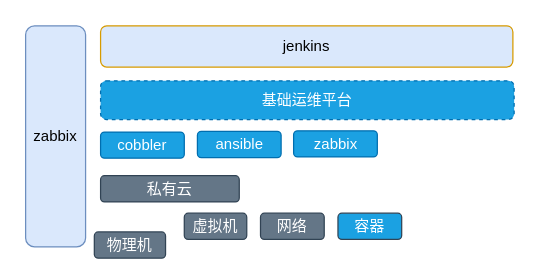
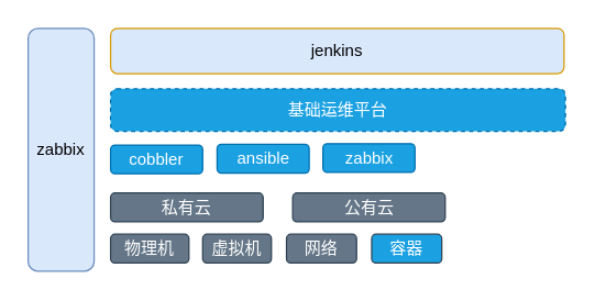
  <mxCell id="0" />
  <mxCell id="1" parent="0" />
  <mxCell id="2" value="私有云" style="rounded=1;whiteSpace=wrap;html=1;fillColor=#647687;strokeColor=#314354;fontColor=#ffffff;" vertex="1" parent="1"><mxGeometry x="80" y="140" width="111" height="21" as="geometry" /></mxCell>
  <mxCell id="3" value="基础运维平台" style="rounded=1;whiteSpace=wrap;html=1;fillColor=#1ba1e2;strokeColor=#006EAF;fontColor=#ffffff;dashed=1;" vertex="1" parent="1"><mxGeometry x="80" y="64" width="331" height="31" as="geometry" /></mxCell>
  <mxCell id="4" value="cobbler" style="rounded=1;whiteSpace=wrap;html=1;fillColor=#1ba1e2;strokeColor=#006EAF;fontColor=#ffffff;" vertex="1" parent="1"><mxGeometry x="80" y="105" width="67" height="21" as="geometry" /></mxCell>
  <mxCell id="5" value="ansible" style="rounded=1;whiteSpace=wrap;html=1;fillColor=#1ba1e2;strokeColor=#006EAF;fontColor=#ffffff;" vertex="1" parent="1"><mxGeometry x="157.5" y="104.5" width="67" height="21" as="geometry" /></mxCell>
  <mxCell id="6" value="zabbix" style="rounded=1;whiteSpace=wrap;html=1;fillColor=#1ba1e2;strokeColor=#006EAF;fontColor=#ffffff;" vertex="1" parent="1"><mxGeometry x="234.5" y="104" width="67" height="21" as="geometry" /></mxCell>
- <mxCell id="8" value="物理机" style="rounded=1;whiteSpace=wrap;html=1;fillColor=#647687;strokeColor=#314354;fontColor=#ffffff;" vertex="1" parent="1"><mxGeometry x="75" y="185" width="57" height="21" as="geometry" /></mxCell>
+ <mxCell id="7" value="公有云" style="rounded=1;whiteSpace=wrap;html=1;fillColor=#647687;strokeColor=#314354;fontColor=#ffffff;" vertex="1" parent="1"><mxGeometry x="212.5" y="140" width="111" height="21" as="geometry" /></mxCell>
+ <mxCell id="8" value="物理机" style="rounded=1;whiteSpace=wrap;html=1;fillColor=#647687;strokeColor=#314354;fontColor=#ffffff;" vertex="1" parent="1"><mxGeometry x="80" y="170" width="57" height="21" as="geometry" /></mxCell>
  <mxCell id="9" value="虚拟机" style="rounded=1;whiteSpace=wrap;html=1;fillColor=#647687;strokeColor=#314354;fontColor=#ffffff;" vertex="1" parent="1"><mxGeometry x="147" y="170" width="50" height="21" as="geometry" /></mxCell>
  <mxCell id="10" value="网络" style="rounded=1;whiteSpace=wrap;html=1;fillColor=#647687;strokeColor=#314354;fontColor=#ffffff;" vertex="1" parent="1"><mxGeometry x="208" y="170" width="51" height="21" as="geometry" /></mxCell>
  <mxCell id="11" value="jenkins" style="rounded=1;whiteSpace=wrap;html=1;fillColor=#dae8fc;strokeColor=#d79b00;" vertex="1" parent="1"><mxGeometry x="80" y="20" width="330" height="33" as="geometry" /></mxCell>
  <mxCell id="12" value="zabbix" style="rounded=1;whiteSpace=wrap;html=1;fillColor=#dae8fc;strokeColor=#6c8ebf;" vertex="1" parent="1"><mxGeometry x="20" y="20" width="48" height="177" as="geometry" /></mxCell>
  <mxCell id="13" value="容器" style="rounded=1;whiteSpace=wrap;html=1;fillColor=#1ba1e2;strokeColor=#314354;fontColor=#ffffff;" vertex="1" parent="1"><mxGeometry x="270" y="170" width="51" height="21" as="geometry" /></mxCell>
